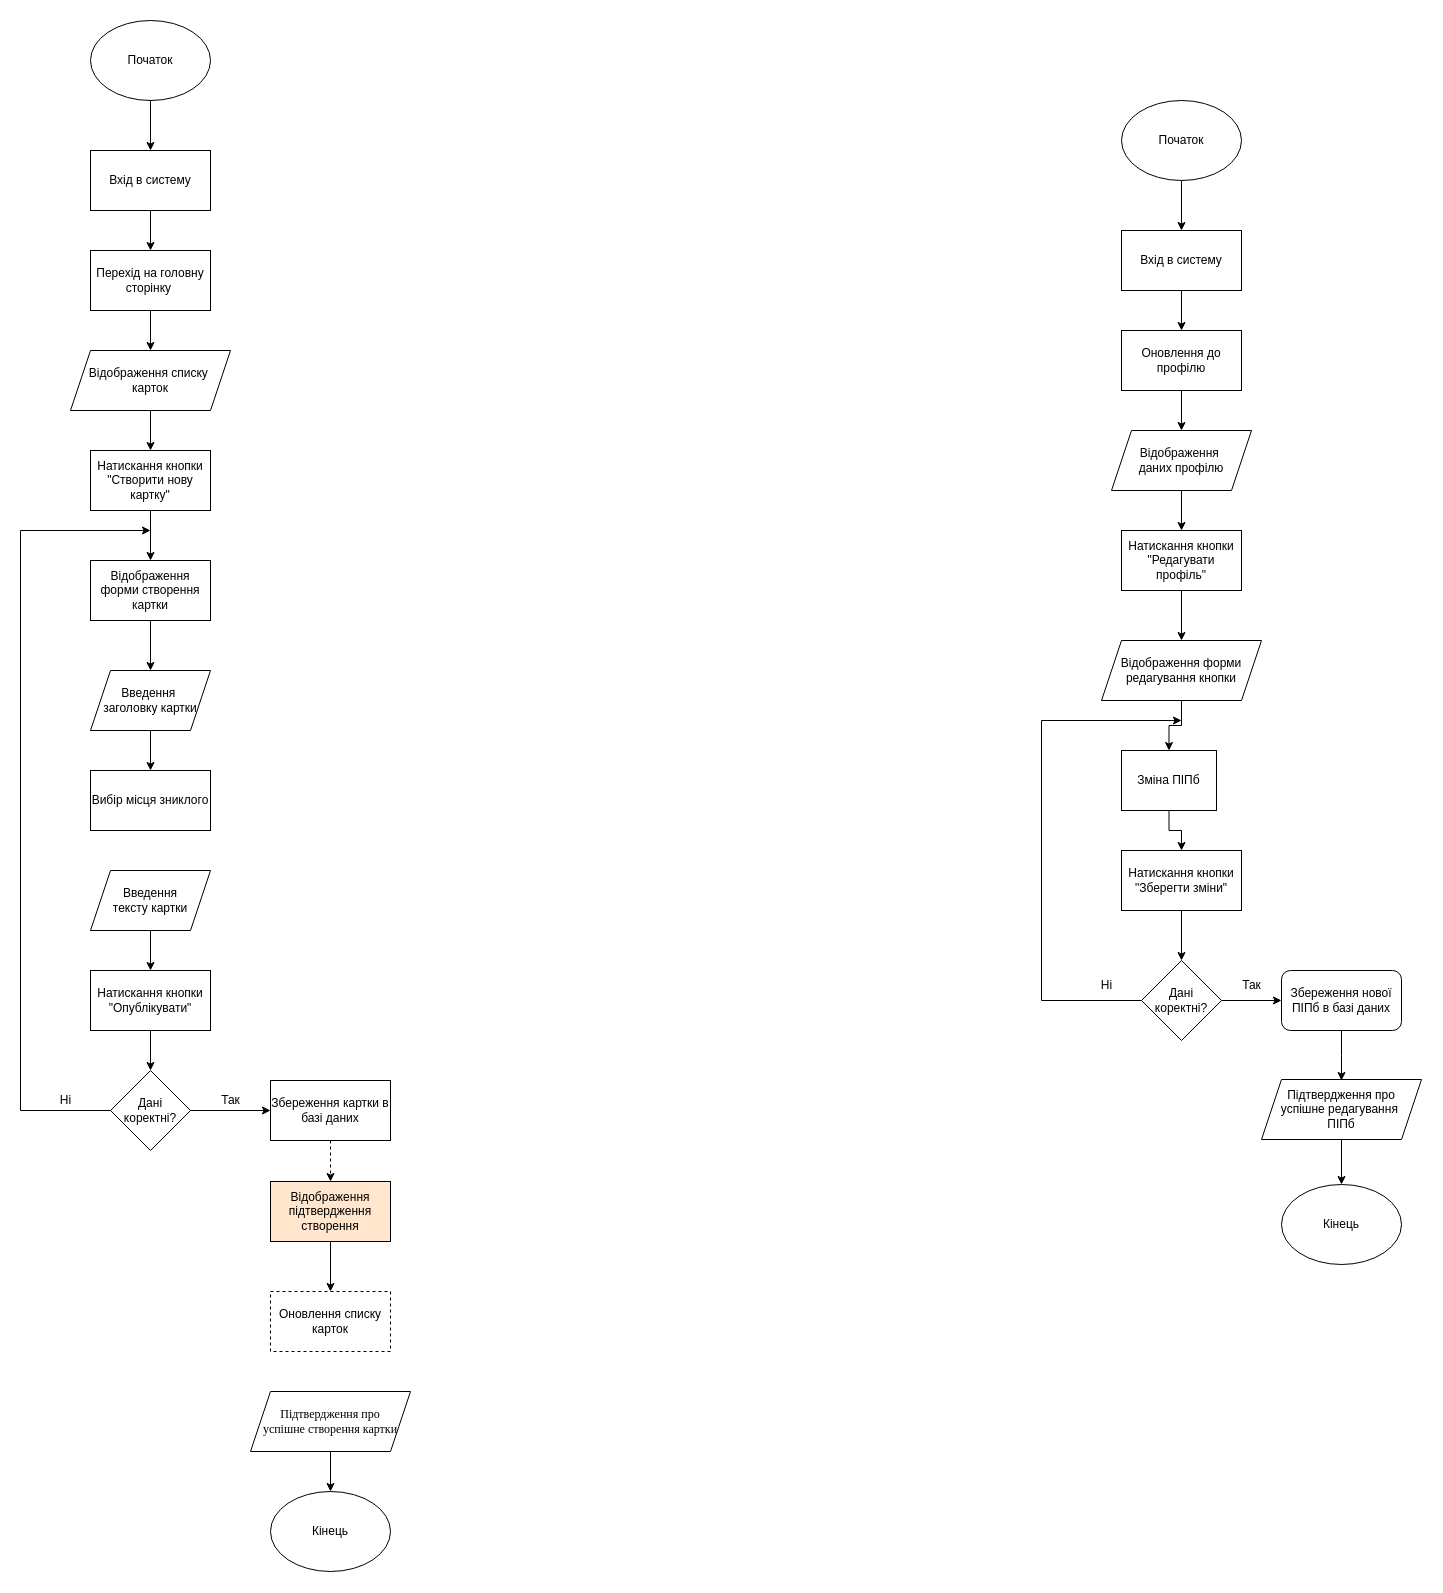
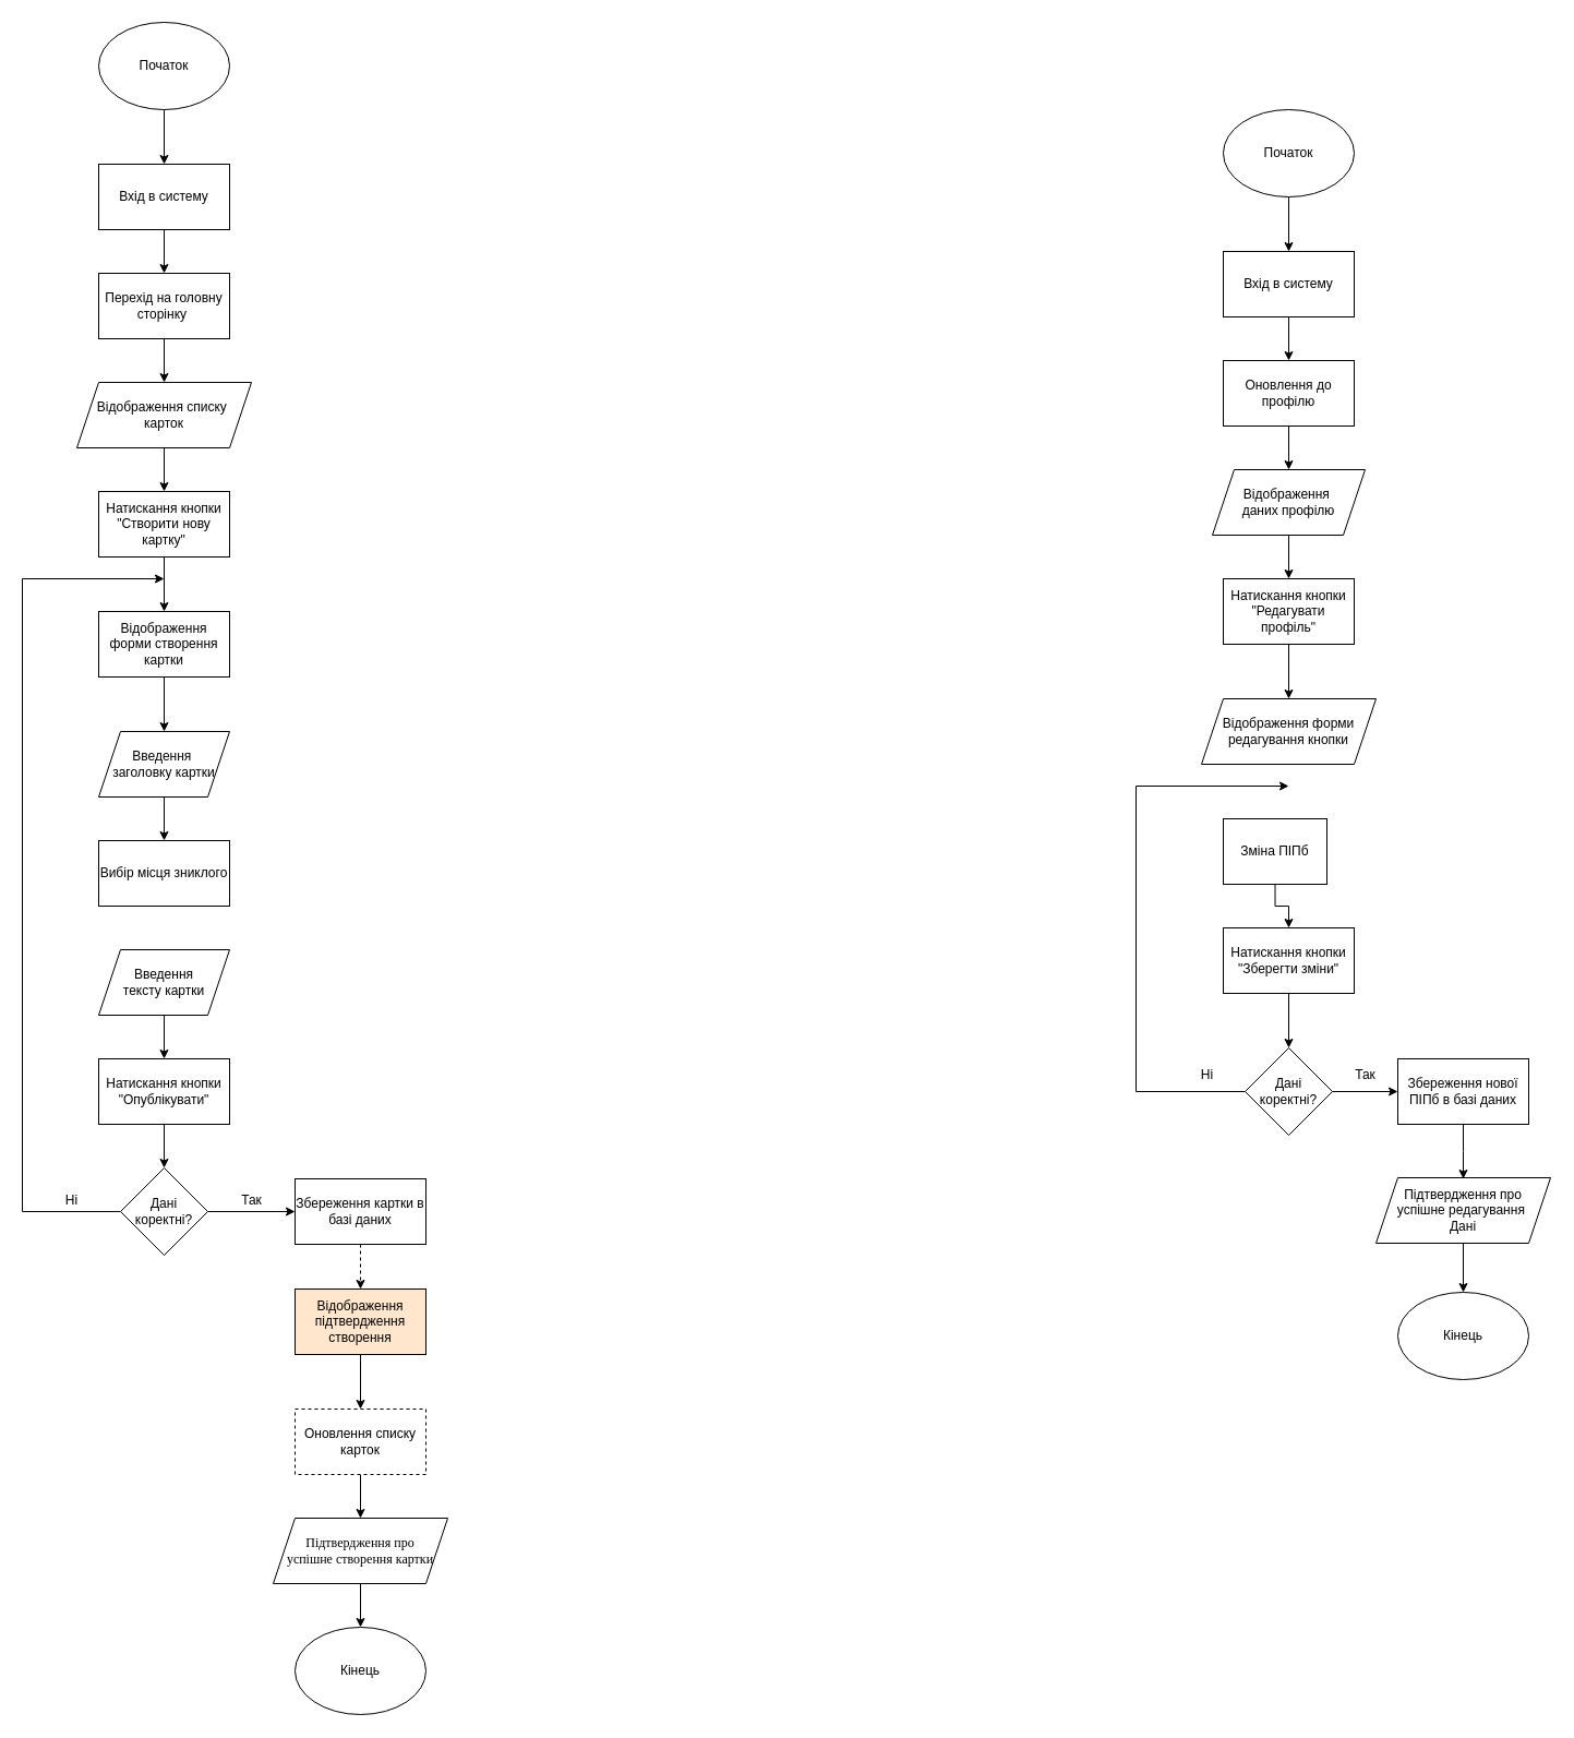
  <mxCell id="0" />
  <mxCell id="1" parent="0" />
  <mxCell id="2" value="" style="edgeStyle=orthogonalEdgeStyle;rounded=0;orthogonalLoop=1;jettySize=auto;html=1;" parent="1" source="3" target="5" edge="1"><mxGeometry relative="1" as="geometry" /></mxCell>
  <mxCell id="3" value="Початок" style="ellipse;whiteSpace=wrap;html=1;" parent="1" vertex="1"><mxGeometry x="90" y="20" width="120" height="80" as="geometry" /></mxCell>
  <mxCell id="4" value="" style="edgeStyle=orthogonalEdgeStyle;rounded=0;orthogonalLoop=1;jettySize=auto;html=1;" parent="1" source="5" target="7" edge="1"><mxGeometry relative="1" as="geometry" /></mxCell>
  <mxCell id="5" value="Вхід в систему" style="whiteSpace=wrap;html=1;" parent="1" vertex="1"><mxGeometry x="90" y="150" width="120" height="60" as="geometry" /></mxCell>
  <mxCell id="6" value="" style="edgeStyle=orthogonalEdgeStyle;rounded=0;orthogonalLoop=1;jettySize=auto;html=1;" parent="1" source="7" target="9" edge="1"><mxGeometry relative="1" as="geometry" /></mxCell>
  <mxCell id="7" value="Перехід на головну сторінку&amp;nbsp;" style="whiteSpace=wrap;html=1;" parent="1" vertex="1"><mxGeometry x="90" y="250" width="120" height="60" as="geometry" /></mxCell>
  <mxCell id="8" value="" style="edgeStyle=orthogonalEdgeStyle;rounded=0;orthogonalLoop=1;jettySize=auto;html=1;" parent="1" source="9" target="11" edge="1"><mxGeometry relative="1" as="geometry" /></mxCell>
  <mxCell id="9" value="Відображення списку&amp;nbsp;&lt;div&gt;карток&lt;/div&gt;" style="shape=parallelogram;perimeter=parallelogramPerimeter;whiteSpace=wrap;html=1;fixedSize=1;" parent="1" vertex="1"><mxGeometry x="70" y="350" width="160" height="60" as="geometry" /></mxCell>
  <mxCell id="10" value="" style="edgeStyle=orthogonalEdgeStyle;rounded=0;orthogonalLoop=1;jettySize=auto;html=1;" parent="1" source="11" target="13" edge="1"><mxGeometry relative="1" as="geometry" /></mxCell>
  <mxCell id="11" value="Натискання кнопки &quot;Створити нову картку&quot;" style="whiteSpace=wrap;html=1;align=center;" parent="1" vertex="1"><mxGeometry x="90" y="450" width="120" height="60" as="geometry" /></mxCell>
  <mxCell id="12" value="" style="edgeStyle=orthogonalEdgeStyle;rounded=0;orthogonalLoop=1;jettySize=auto;html=1;" parent="1" source="13" target="15" edge="1"><mxGeometry relative="1" as="geometry" /></mxCell>
  <mxCell id="13" value="Відображення форми створення картки" style="whiteSpace=wrap;html=1;" parent="1" vertex="1"><mxGeometry x="90" y="560" width="120" height="60" as="geometry" /></mxCell>
  <mxCell id="14" value="" style="edgeStyle=orthogonalEdgeStyle;rounded=0;orthogonalLoop=1;jettySize=auto;html=1;" parent="1" source="15" target="16" edge="1"><mxGeometry relative="1" as="geometry" /></mxCell>
  <mxCell id="15" value="Введення&amp;nbsp;&lt;div&gt;заголовку картки&lt;/div&gt;" style="shape=parallelogram;perimeter=parallelogramPerimeter;whiteSpace=wrap;html=1;fixedSize=1;" parent="1" vertex="1"><mxGeometry x="90" y="670" width="120" height="60" as="geometry" /></mxCell>
  <mxCell id="16" value="Вибір місця зниклого" style="whiteSpace=wrap;html=1;" parent="1" vertex="1"><mxGeometry x="90" y="770" width="120" height="60" as="geometry" /></mxCell>
  <mxCell id="17" value="" style="edgeStyle=orthogonalEdgeStyle;rounded=0;orthogonalLoop=1;jettySize=auto;html=1;" parent="1" source="18" target="20" edge="1"><mxGeometry relative="1" as="geometry" /></mxCell>
  <mxCell id="18" value="Введення&lt;div&gt;тексту картки&lt;/div&gt;" style="shape=parallelogram;perimeter=parallelogramPerimeter;whiteSpace=wrap;html=1;fixedSize=1;" parent="1" vertex="1"><mxGeometry x="90" y="870" width="120" height="60" as="geometry" /></mxCell>
  <mxCell id="19" value="" style="edgeStyle=orthogonalEdgeStyle;rounded=0;orthogonalLoop=1;jettySize=auto;html=1;" parent="1" source="20" target="23" edge="1"><mxGeometry relative="1" as="geometry" /></mxCell>
  <mxCell id="20" value="Натискання кнопки &quot;Опублікувати&quot;" style="whiteSpace=wrap;html=1;" parent="1" vertex="1"><mxGeometry x="90" y="970" width="120" height="60" as="geometry" /></mxCell>
  <mxCell id="21" style="edgeStyle=orthogonalEdgeStyle;rounded=0;orthogonalLoop=1;jettySize=auto;html=1;exitX=0;exitY=0.5;exitDx=0;exitDy=0;" parent="1" source="23" edge="1"><mxGeometry relative="1" as="geometry"><mxPoint x="150" y="530" as="targetPoint" /><Array as="points"><mxPoint x="20" y="1110" /><mxPoint x="20" y="530" /></Array></mxGeometry></mxCell>
  <mxCell id="22" value="" style="edgeStyle=orthogonalEdgeStyle;rounded=0;orthogonalLoop=1;jettySize=auto;html=1;" parent="1" source="23" target="26" edge="1"><mxGeometry relative="1" as="geometry" /></mxCell>
  <mxCell id="23" value="Дані коректні?" style="rhombus;whiteSpace=wrap;html=1;" parent="1" vertex="1"><mxGeometry x="110" y="1070" width="80" height="80" as="geometry" /></mxCell>
  <mxCell id="24" value="Ні" style="text;html=1;align=center;verticalAlign=middle;resizable=0;points=[];autosize=1;strokeColor=none;fillColor=none;" parent="1" vertex="1"><mxGeometry x="50" y="1085" width="30" height="30" as="geometry" /></mxCell>
  <mxCell id="25" value="" style="edgeStyle=orthogonalEdgeStyle;rounded=0;orthogonalLoop=1;jettySize=auto;html=1;dashed=1;" parent="1" source="26" target="28" edge="1"><mxGeometry relative="1" as="geometry" /></mxCell>
  <mxCell id="26" value="Збереження картки в базі даних" style="whiteSpace=wrap;html=1;" parent="1" vertex="1"><mxGeometry x="270" y="1080" width="120" height="60" as="geometry" /></mxCell>
  <mxCell id="27" value="" style="edgeStyle=orthogonalEdgeStyle;rounded=0;orthogonalLoop=1;jettySize=auto;html=1;" parent="1" source="28" target="30" edge="1"><mxGeometry relative="1" as="geometry" /></mxCell>
  <mxCell id="28" value="Відображення підтвердження створення" style="whiteSpace=wrap;html=1;fillColor=#ffe6cc;" parent="1" vertex="1"><mxGeometry x="270" y="1181" width="120" height="60" as="geometry" /></mxCell>
+ <mxCell id="29" value="" style="edgeStyle=orthogonalEdgeStyle;rounded=0;orthogonalLoop=1;jettySize=auto;html=1;" parent="1" source="30" target="32" edge="1"><mxGeometry relative="1" as="geometry" /></mxCell>
  <mxCell id="30" value="Оновлення списку карток" style="whiteSpace=wrap;html=1;dashed=1;" parent="1" vertex="1"><mxGeometry x="270" y="1291" width="120" height="60" as="geometry" /></mxCell>
  <mxCell id="31" value="Так" style="text;html=1;align=center;verticalAlign=middle;resizable=0;points=[];autosize=1;strokeColor=none;fillColor=none;" parent="1" vertex="1"><mxGeometry x="210" y="1085" width="40" height="30" as="geometry" /></mxCell>
  <mxCell id="32" value="&lt;span id=&quot;docs-internal-guid-d59dab31-7fff-8128-1e36-32dec2264932&quot;&gt;&lt;span style=&quot;font-family: &amp;quot;Times New Roman&amp;quot;, serif; background-color: transparent; font-variant-numeric: normal; font-variant-east-asian: normal; font-variant-alternates: normal; font-variant-position: normal; vertical-align: baseline; white-space-collapse: preserve;&quot;&gt;&lt;font style=&quot;font-size: 12px;&quot;&gt; Підтвердження про &lt;/font&gt;&lt;/span&gt;&lt;/span&gt;&lt;div&gt;&lt;span&gt;&lt;span style=&quot;font-family: &amp;quot;Times New Roman&amp;quot;, serif; background-color: transparent; font-variant-numeric: normal; font-variant-east-asian: normal; font-variant-alternates: normal; font-variant-position: normal; vertical-align: baseline; white-space-collapse: preserve;&quot;&gt;&lt;font style=&quot;font-size: 12px;&quot;&gt;успішне створення картки&lt;/font&gt;&lt;/span&gt;&lt;/span&gt;&lt;/div&gt;" style="shape=parallelogram;perimeter=parallelogramPerimeter;whiteSpace=wrap;html=1;fixedSize=1;" parent="1" vertex="1"><mxGeometry x="250" y="1391" width="160" height="60" as="geometry" /></mxCell>
  <mxCell id="33" value="Кінець" style="ellipse;whiteSpace=wrap;html=1;" parent="1" vertex="1"><mxGeometry x="270" y="1491" width="120" height="80" as="geometry" /></mxCell>
  <mxCell id="34" style="edgeStyle=orthogonalEdgeStyle;rounded=0;orthogonalLoop=1;jettySize=auto;html=1;exitX=0.5;exitY=1;exitDx=0;exitDy=0;entryX=0.5;entryY=0;entryDx=0;entryDy=0;" parent="1" source="32" target="33" edge="1"><mxGeometry relative="1" as="geometry"><mxPoint x="330" y="1461" as="sourcePoint" /></mxGeometry></mxCell>
  <mxCell id="35" value="" style="edgeStyle=orthogonalEdgeStyle;rounded=0;orthogonalLoop=1;jettySize=auto;html=1;" parent="1" source="36" target="38" edge="1"><mxGeometry relative="1" as="geometry" /></mxCell>
  <mxCell id="36" value="Початок" style="ellipse;whiteSpace=wrap;html=1;" parent="1" vertex="1"><mxGeometry x="1121" y="100" width="120" height="80" as="geometry" /></mxCell>
  <mxCell id="37" value="" style="edgeStyle=orthogonalEdgeStyle;rounded=0;orthogonalLoop=1;jettySize=auto;html=1;" parent="1" source="38" target="40" edge="1"><mxGeometry relative="1" as="geometry" /></mxCell>
  <mxCell id="38" value="Вхід в систему" style="whiteSpace=wrap;html=1;" parent="1" vertex="1"><mxGeometry x="1121" y="230" width="120" height="60" as="geometry" /></mxCell>
  <mxCell id="39" value="" style="edgeStyle=orthogonalEdgeStyle;rounded=0;orthogonalLoop=1;jettySize=auto;html=1;" parent="1" source="40" target="42" edge="1"><mxGeometry relative="1" as="geometry" /></mxCell>
  <mxCell id="40" value="Оновлення до профілю" style="whiteSpace=wrap;html=1;" parent="1" vertex="1"><mxGeometry x="1121" y="330" width="120" height="60" as="geometry" /></mxCell>
  <mxCell id="41" value="" style="edgeStyle=orthogonalEdgeStyle;rounded=0;orthogonalLoop=1;jettySize=auto;html=1;" parent="1" source="42" target="44" edge="1"><mxGeometry relative="1" as="geometry" /></mxCell>
  <mxCell id="42" value="Відображення&amp;nbsp;&lt;div&gt;даних профілю&lt;/div&gt;" style="shape=parallelogram;perimeter=parallelogramPerimeter;whiteSpace=wrap;html=1;fixedSize=1;" parent="1" vertex="1"><mxGeometry x="1111" y="430" width="140" height="60" as="geometry" /></mxCell>
  <mxCell id="43" value="" style="edgeStyle=orthogonalEdgeStyle;rounded=0;orthogonalLoop=1;jettySize=auto;html=1;" parent="1" source="44" target="46" edge="1"><mxGeometry relative="1" as="geometry" /></mxCell>
  <mxCell id="44" value="Натискання кнопки &quot;Редагувати профіль&quot;" style="whiteSpace=wrap;html=1;" parent="1" vertex="1"><mxGeometry x="1121" y="530" width="120" height="60" as="geometry" /></mxCell>
- <mxCell id="45" value="" style="edgeStyle=orthogonalEdgeStyle;rounded=0;orthogonalLoop=1;jettySize=auto;html=1;" parent="1" source="46" target="48" edge="1"><mxGeometry relative="1" as="geometry" /></mxCell>
  <mxCell id="46" value="Відображення форми редагування кнопки" style="shape=parallelogram;perimeter=parallelogramPerimeter;whiteSpace=wrap;html=1;fixedSize=1;" parent="1" vertex="1"><mxGeometry x="1101" y="640" width="160" height="60" as="geometry" /></mxCell>
  <mxCell id="47" value="" style="edgeStyle=orthogonalEdgeStyle;rounded=0;orthogonalLoop=1;jettySize=auto;html=1;" parent="1" source="48" target="50" edge="1"><mxGeometry relative="1" as="geometry" /></mxCell>
  <mxCell id="48" value="Зміна ПІПб" style="whiteSpace=wrap;html=1;" parent="1" vertex="1"><mxGeometry x="1121" y="750" width="95" height="60" as="geometry" /></mxCell>
  <mxCell id="49" value="" style="edgeStyle=orthogonalEdgeStyle;rounded=0;orthogonalLoop=1;jettySize=auto;html=1;" parent="1" source="50" target="53" edge="1"><mxGeometry relative="1" as="geometry" /></mxCell>
  <mxCell id="50" value="Натискання кнопки &quot;Зберегти зміни&quot;" style="whiteSpace=wrap;html=1;" parent="1" vertex="1"><mxGeometry x="1121" y="850" width="120" height="60" as="geometry" /></mxCell>
  <mxCell id="51" style="edgeStyle=orthogonalEdgeStyle;rounded=0;orthogonalLoop=1;jettySize=auto;html=1;exitX=0;exitY=0.5;exitDx=0;exitDy=0;" parent="1" source="53" edge="1"><mxGeometry relative="1" as="geometry"><mxPoint x="1181" y="720" as="targetPoint" /><mxPoint x="1151" y="1000" as="sourcePoint" /><Array as="points"><mxPoint x="1041" y="1000" /><mxPoint x="1041" y="720" /></Array></mxGeometry></mxCell>
  <mxCell id="52" value="" style="edgeStyle=orthogonalEdgeStyle;rounded=0;orthogonalLoop=1;jettySize=auto;html=1;" parent="1" source="53" target="56" edge="1"><mxGeometry relative="1" as="geometry" /></mxCell>
  <mxCell id="53" value="Дані коректні?" style="rhombus;whiteSpace=wrap;html=1;" parent="1" vertex="1"><mxGeometry x="1141" y="960" width="80" height="80" as="geometry" /></mxCell>
  <mxCell id="54" value="Ні" style="text;html=1;align=center;verticalAlign=middle;resizable=0;points=[];autosize=1;strokeColor=none;fillColor=none;" parent="1" vertex="1"><mxGeometry x="1091" y="970" width="30" height="30" as="geometry" /></mxCell>
  <mxCell id="55" value="" style="edgeStyle=orthogonalEdgeStyle;rounded=0;orthogonalLoop=1;jettySize=auto;html=1;" parent="1" source="56" edge="1"><mxGeometry relative="1" as="geometry"><mxPoint x="1341" y="1080" as="targetPoint" /></mxGeometry></mxCell>
- <mxCell id="56" value="Збереження нової ПІПб&amp;nbsp;в базі даних" style="whiteSpace=wrap;html=1;rounded=1;" parent="1" vertex="1"><mxGeometry x="1281" y="970" width="120" height="60" as="geometry" /></mxCell>
+ <mxCell id="56" value="Збереження нової ПІПб&amp;nbsp;в базі даних" style="whiteSpace=wrap;html=1;" parent="1" vertex="1"><mxGeometry x="1281" y="970" width="120" height="60" as="geometry" /></mxCell>
  <mxCell id="57" value="Так" style="text;html=1;align=center;verticalAlign=middle;resizable=0;points=[];autosize=1;strokeColor=none;fillColor=none;" parent="1" vertex="1"><mxGeometry x="1231" y="970" width="40" height="30" as="geometry" /></mxCell>
  <mxCell id="58" style="edgeStyle=orthogonalEdgeStyle;rounded=0;orthogonalLoop=1;jettySize=auto;html=1;exitX=0.5;exitY=1;exitDx=0;exitDy=0;entryX=0.5;entryY=0;entryDx=0;entryDy=0;" parent="1" source="59" target="60" edge="1"><mxGeometry relative="1" as="geometry" /></mxCell>
- <mxCell id="59" value="Підтвердження про успішне&amp;nbsp;редагування&amp;nbsp;&lt;div&gt;ПІПб&lt;/div&gt;" style="shape=parallelogram;perimeter=parallelogramPerimeter;whiteSpace=wrap;html=1;fixedSize=1;" parent="1" vertex="1"><mxGeometry x="1261" y="1079" width="160" height="60" as="geometry" /></mxCell>
+ <mxCell id="59" value="Підтвердження про успішне&amp;nbsp;редагування&amp;nbsp;&lt;div&gt;Дані&lt;/div&gt;" style="shape=parallelogram;perimeter=parallelogramPerimeter;whiteSpace=wrap;html=1;fixedSize=1;" parent="1" vertex="1"><mxGeometry x="1261" y="1079" width="160" height="60" as="geometry" /></mxCell>
  <mxCell id="60" value="Кінець" style="ellipse;whiteSpace=wrap;html=1;" parent="1" vertex="1"><mxGeometry x="1281" y="1184" width="120" height="80" as="geometry" /></mxCell>
